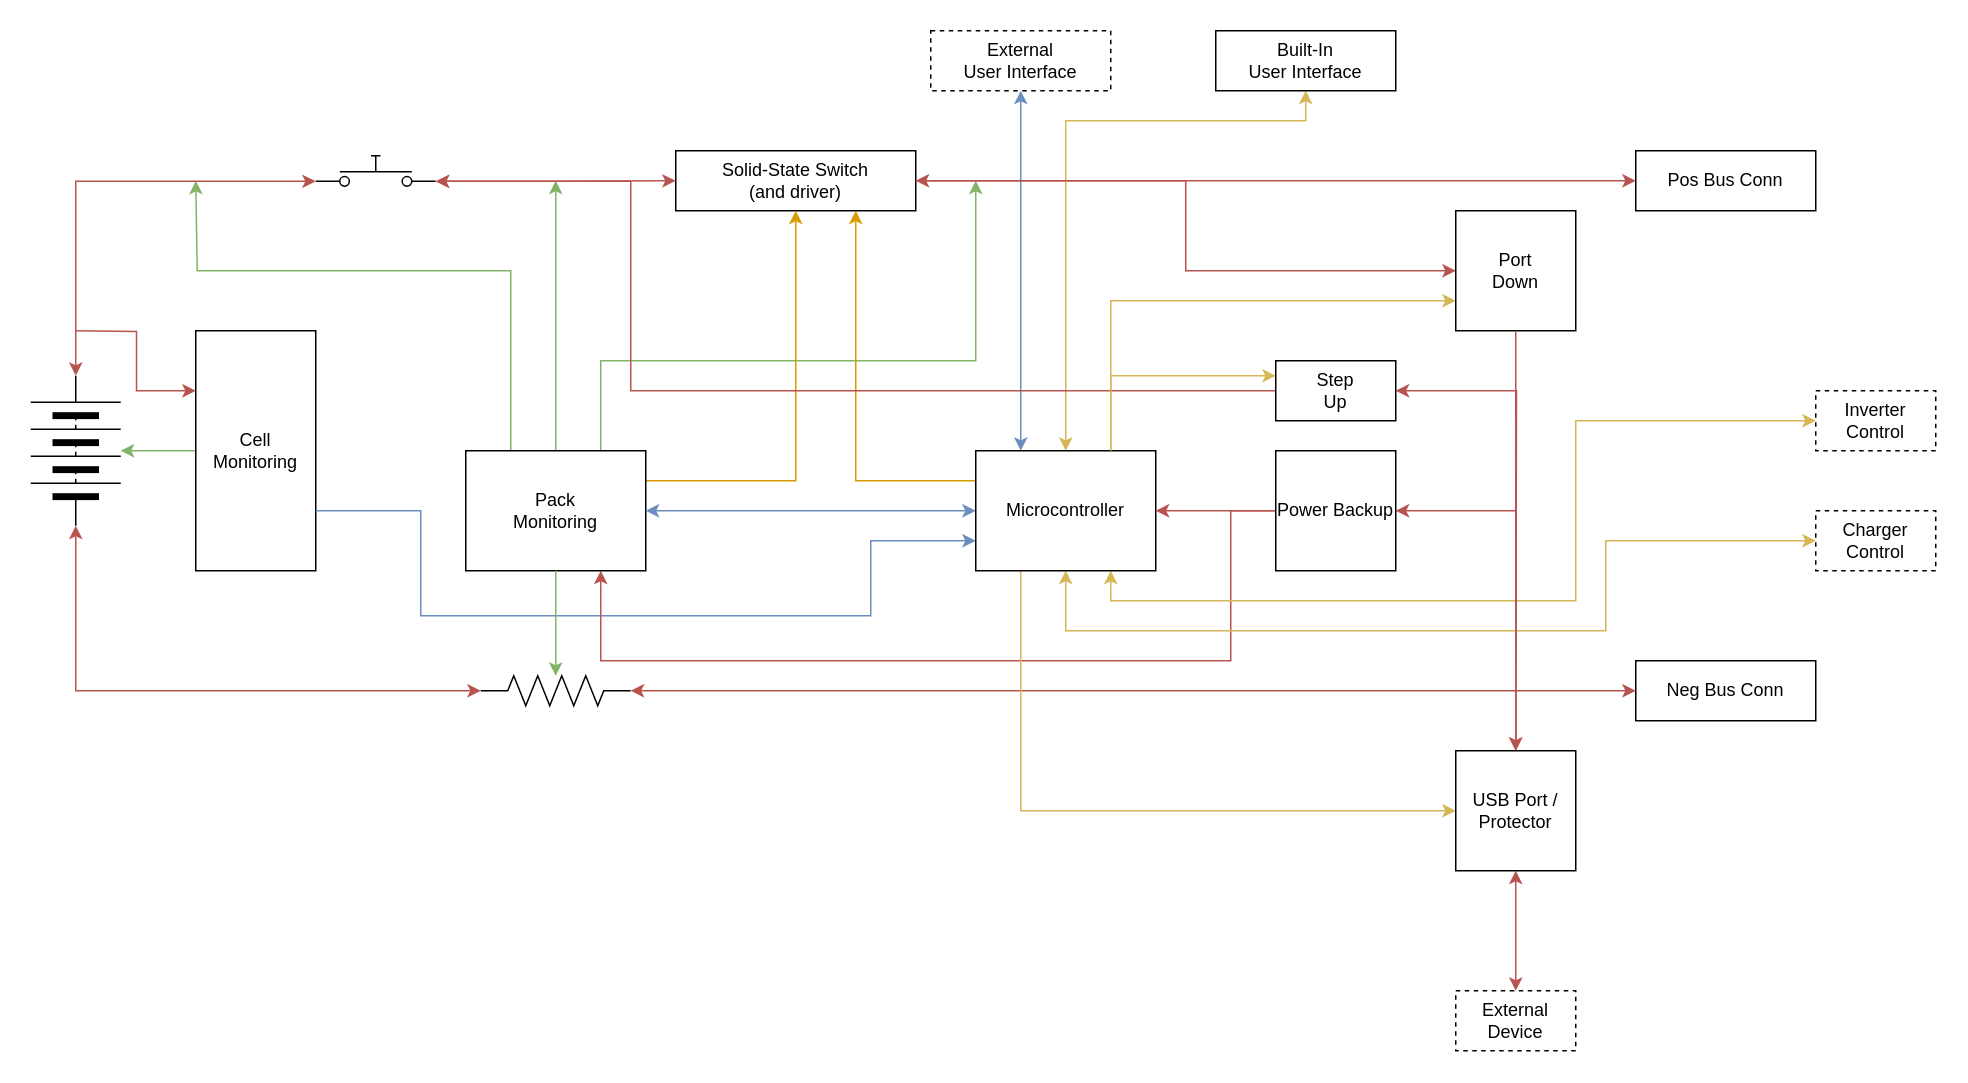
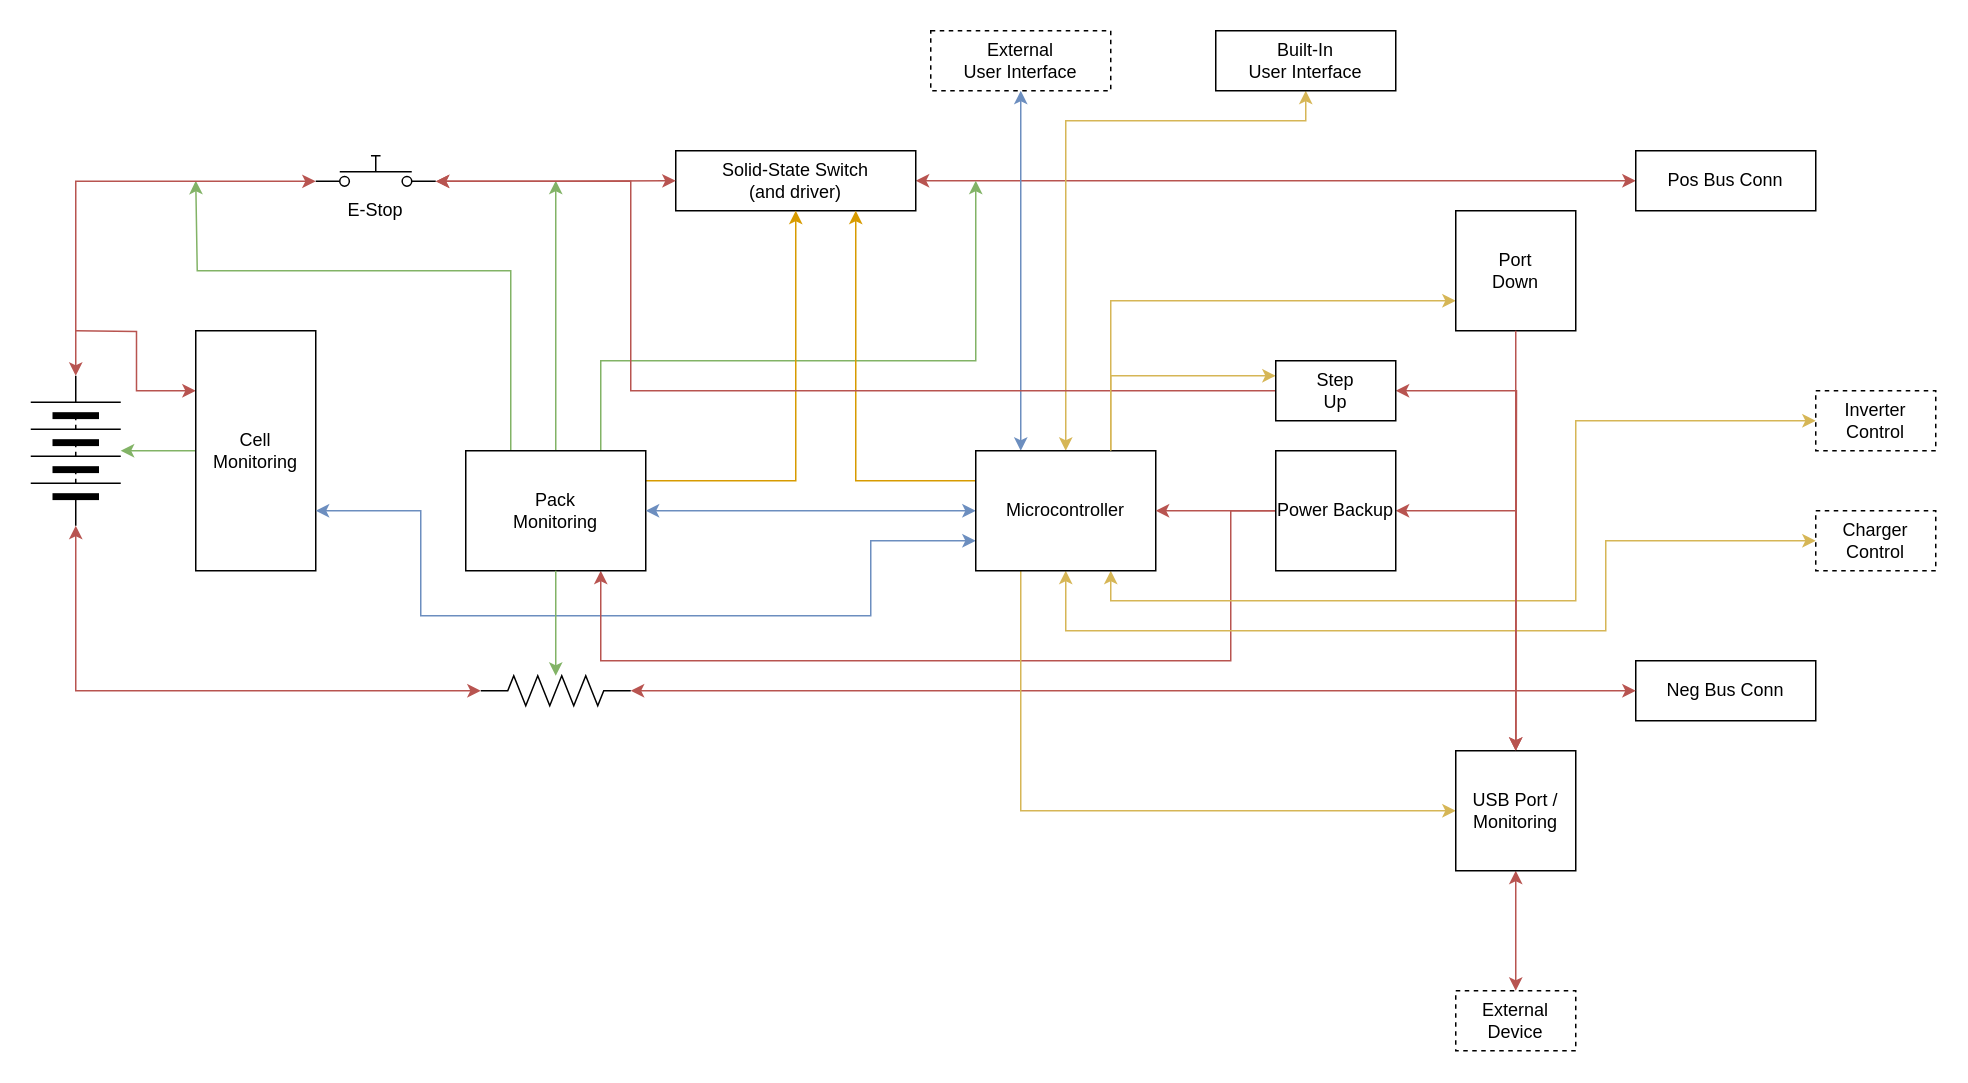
  <mxCell id="0" />
  <mxCell id="1" parent="0" />
  <mxCell id="2" value="" style="edgeStyle=orthogonalEdgeStyle;rounded=0;orthogonalLoop=1;jettySize=auto;html=1;fillColor=#d5e8d4;strokeColor=#82b366;" parent="1" source="4" target="15" edge="1"><mxGeometry relative="1" as="geometry" /></mxCell>
  <mxCell id="3" style="edgeStyle=orthogonalEdgeStyle;rounded=0;orthogonalLoop=1;jettySize=auto;html=1;exitX=0;exitY=0.25;exitDx=0;exitDy=0;startArrow=classic;startFill=1;endArrow=none;endFill=0;fillColor=#f8cecc;strokeColor=#b85450;" parent="1" source="4" edge="1"><mxGeometry relative="1" as="geometry"><mxPoint x="50" y="220" as="targetPoint" /></mxGeometry></mxCell>
  <mxCell id="4" value="Cell&lt;div&gt;Monitoring&lt;/div&gt;" style="rounded=0;whiteSpace=wrap;html=1;" parent="1" vertex="1"><mxGeometry x="130" y="220" width="80" height="160" as="geometry" /></mxCell>
  <mxCell id="5" style="edgeStyle=orthogonalEdgeStyle;rounded=0;orthogonalLoop=1;jettySize=auto;html=1;entryX=0;entryY=0.5;entryDx=0;entryDy=0;fillColor=#f8cecc;strokeColor=#b85450;startArrow=classic;startFill=1;" parent="1" source="6" target="16" edge="1"><mxGeometry relative="1" as="geometry" /></mxCell>
  <mxCell id="6" value="Solid-State Switch&lt;div&gt;(and driver)&lt;/div&gt;" style="rounded=0;whiteSpace=wrap;html=1;" parent="1" vertex="1"><mxGeometry x="450" y="100" width="160" height="40" as="geometry" /></mxCell>
- <mxCell id="7" style="edgeStyle=orthogonalEdgeStyle;rounded=0;orthogonalLoop=1;jettySize=auto;html=1;exitX=0;exitY=0.75;exitDx=0;exitDy=0;entryX=1;entryY=0.75;entryDx=0;entryDy=0;startArrow=classic;startFill=1;fillColor=#dae8fc;strokeColor=#6c8ebf;endArrow=none;" parent="1" source="33" target="4" edge="1"><mxGeometry relative="1" as="geometry"><Array as="points"><mxPoint x="580" y="360" /><mxPoint x="580" y="410" /><mxPoint x="280" y="410" /><mxPoint x="280" y="340" /></Array></mxGeometry></mxCell>
+ <mxCell id="7" style="edgeStyle=orthogonalEdgeStyle;rounded=0;orthogonalLoop=1;jettySize=auto;html=1;exitX=0;exitY=0.75;exitDx=0;exitDy=0;entryX=1;entryY=0.75;entryDx=0;entryDy=0;startArrow=classic;startFill=1;fillColor=#dae8fc;strokeColor=#6c8ebf;" parent="1" source="33" target="4" edge="1"><mxGeometry relative="1" as="geometry"><Array as="points"><mxPoint x="580" y="360" /><mxPoint x="580" y="410" /><mxPoint x="280" y="410" /><mxPoint x="280" y="340" /></Array></mxGeometry></mxCell>
  <mxCell id="8" style="edgeStyle=orthogonalEdgeStyle;rounded=0;orthogonalLoop=1;jettySize=auto;html=1;exitX=0.25;exitY=0;exitDx=0;exitDy=0;fillColor=#d5e8d4;strokeColor=#82b366;" parent="1" source="13" edge="1"><mxGeometry relative="1" as="geometry"><mxPoint x="130" y="120" as="targetPoint" /><Array as="points"><mxPoint x="340" y="180" /><mxPoint x="131" y="180" /><mxPoint x="131" y="120" /></Array></mxGeometry></mxCell>
  <mxCell id="9" style="edgeStyle=orthogonalEdgeStyle;rounded=0;orthogonalLoop=1;jettySize=auto;html=1;fillColor=#d5e8d4;strokeColor=#82b366;" parent="1" source="13" edge="1"><mxGeometry relative="1" as="geometry"><mxPoint x="370" y="120" as="targetPoint" /></mxGeometry></mxCell>
  <mxCell id="10" style="edgeStyle=orthogonalEdgeStyle;rounded=0;orthogonalLoop=1;jettySize=auto;html=1;exitX=0.75;exitY=0;exitDx=0;exitDy=0;fillColor=#d5e8d4;strokeColor=#82b366;" parent="1" source="13" edge="1"><mxGeometry relative="1" as="geometry"><mxPoint x="650" y="120" as="targetPoint" /><Array as="points"><mxPoint x="400" y="240" /><mxPoint x="650" y="240" /></Array></mxGeometry></mxCell>
  <mxCell id="11" style="edgeStyle=orthogonalEdgeStyle;rounded=0;orthogonalLoop=1;jettySize=auto;html=1;exitX=1;exitY=0.25;exitDx=0;exitDy=0;entryX=0.5;entryY=1;entryDx=0;entryDy=0;fillColor=#ffe6cc;strokeColor=#d79b00;" parent="1" source="13" target="6" edge="1"><mxGeometry relative="1" as="geometry" /></mxCell>
  <mxCell id="12" style="edgeStyle=orthogonalEdgeStyle;rounded=0;orthogonalLoop=1;jettySize=auto;html=1;exitX=0.75;exitY=1;exitDx=0;exitDy=0;entryX=0;entryY=0.5;entryDx=0;entryDy=0;startArrow=classic;startFill=1;endArrow=none;endFill=0;fillColor=#f8cecc;strokeColor=#b85450;" parent="1" source="13" target="45" edge="1"><mxGeometry relative="1" as="geometry"><Array as="points"><mxPoint x="400" y="440" /><mxPoint x="820" y="440" /><mxPoint x="820" y="340" /></Array></mxGeometry></mxCell>
  <mxCell id="13" value="Pack&lt;div&gt;Monitoring&lt;/div&gt;" style="rounded=0;whiteSpace=wrap;html=1;" parent="1" vertex="1"><mxGeometry x="310" y="300" width="120" height="80" as="geometry" /></mxCell>
  <mxCell id="14" style="edgeStyle=orthogonalEdgeStyle;rounded=0;orthogonalLoop=1;jettySize=auto;html=1;entryX=0;entryY=0.8;entryDx=0;entryDy=0;exitX=1;exitY=0.5;exitDx=0;exitDy=0;fillColor=#f8cecc;strokeColor=#b85450;startArrow=classic;startFill=1;" parent="1" source="15" target="23" edge="1"><mxGeometry relative="1" as="geometry" /></mxCell>
  <mxCell id="15" value="" style="pointerEvents=1;verticalLabelPosition=bottom;shadow=0;dashed=0;align=center;html=1;verticalAlign=top;shape=mxgraph.electrical.miscellaneous.batteryStack;direction=north;" parent="1" vertex="1"><mxGeometry x="20" y="250" width="60" height="100" as="geometry" /></mxCell>
  <mxCell id="16" value="Pos Bus Conn" style="rounded=0;whiteSpace=wrap;html=1;" parent="1" vertex="1"><mxGeometry x="1090" y="100" width="120" height="40" as="geometry" /></mxCell>
  <mxCell id="17" value="Neg Bus Conn" style="rounded=0;whiteSpace=wrap;html=1;" parent="1" vertex="1"><mxGeometry x="1090" y="440" width="120" height="40" as="geometry" /></mxCell>
  <mxCell id="18" style="edgeStyle=orthogonalEdgeStyle;rounded=0;orthogonalLoop=1;jettySize=auto;html=1;exitX=1;exitY=0.5;exitDx=0;exitDy=0;exitPerimeter=0;entryX=0;entryY=0.5;entryDx=0;entryDy=0;startArrow=classic;startFill=1;fillColor=#f8cecc;strokeColor=#b85450;" parent="1" source="20" target="17" edge="1"><mxGeometry relative="1" as="geometry" /></mxCell>
  <mxCell id="19" style="edgeStyle=orthogonalEdgeStyle;rounded=0;orthogonalLoop=1;jettySize=auto;html=1;entryX=0.5;entryY=1;entryDx=0;entryDy=0;startArrow=classic;startFill=1;fillColor=#d5e8d4;strokeColor=#82b366;endArrow=none;endFill=0;" parent="1" source="20" target="13" edge="1"><mxGeometry relative="1" as="geometry" /></mxCell>
  <mxCell id="20" value="" style="pointerEvents=1;verticalLabelPosition=bottom;shadow=0;dashed=0;align=center;html=1;verticalAlign=top;shape=mxgraph.electrical.resistors.resistor_2;" parent="1" vertex="1"><mxGeometry x="320" y="450" width="100" height="20" as="geometry" /></mxCell>
  <mxCell id="21" style="edgeStyle=orthogonalEdgeStyle;rounded=0;orthogonalLoop=1;jettySize=auto;html=1;exitX=0;exitY=0.5;exitDx=0;exitDy=0;entryX=0;entryY=0.5;entryDx=0;entryDy=0;entryPerimeter=0;fillColor=#f8cecc;strokeColor=#b85450;startArrow=classic;startFill=1;" parent="1" source="15" target="20" edge="1"><mxGeometry relative="1" as="geometry" /></mxCell>
  <mxCell id="22" style="edgeStyle=orthogonalEdgeStyle;rounded=0;orthogonalLoop=1;jettySize=auto;html=1;entryX=0;entryY=0.5;entryDx=0;entryDy=0;exitX=1;exitY=0.8;exitDx=0;exitDy=0;fillColor=#f8cecc;strokeColor=#b85450;startArrow=classic;startFill=1;" parent="1" source="23" target="6" edge="1"><mxGeometry relative="1" as="geometry" /></mxCell>
  <mxCell id="23" value="" style="html=1;shape=mxgraph.electrical.electro-mechanical.pushbutton;aspect=fixed;elSwitchState=off;" parent="1" vertex="1"><mxGeometry x="210" y="103.34" width="80" height="21.33" as="geometry" /></mxCell>
+ <mxCell id="24" value="E-Stop" style="text;html=1;align=center;verticalAlign=middle;whiteSpace=wrap;rounded=0;" parent="1" vertex="1"><mxGeometry x="220" y="124.67" width="60" height="30" as="geometry" /></mxCell>
  <mxCell id="25" style="edgeStyle=orthogonalEdgeStyle;rounded=0;orthogonalLoop=1;jettySize=auto;html=1;fillColor=#dae8fc;strokeColor=#6c8ebf;startArrow=classic;startFill=1;" parent="1" source="33" target="13" edge="1"><mxGeometry relative="1" as="geometry" /></mxCell>
  <mxCell id="26" style="edgeStyle=orthogonalEdgeStyle;rounded=0;orthogonalLoop=1;jettySize=auto;html=1;exitX=0;exitY=0.25;exitDx=0;exitDy=0;entryX=0.75;entryY=1;entryDx=0;entryDy=0;fillColor=#ffe6cc;strokeColor=#d79b00;" parent="1" source="33" target="6" edge="1"><mxGeometry relative="1" as="geometry" /></mxCell>
  <mxCell id="27" style="edgeStyle=orthogonalEdgeStyle;rounded=0;orthogonalLoop=1;jettySize=auto;html=1;exitX=0.25;exitY=1;exitDx=0;exitDy=0;entryX=0;entryY=0.5;entryDx=0;entryDy=0;fillColor=#fff2cc;strokeColor=#d6b656;" parent="1" source="33" target="42" edge="1"><mxGeometry relative="1" as="geometry" /></mxCell>
  <mxCell id="28" style="edgeStyle=orthogonalEdgeStyle;rounded=0;orthogonalLoop=1;jettySize=auto;html=1;exitX=0.75;exitY=1;exitDx=0;exitDy=0;entryX=0;entryY=0.5;entryDx=0;entryDy=0;startArrow=classic;startFill=1;fillColor=#fff2cc;strokeColor=#d6b656;" parent="1" source="33" target="47" edge="1"><mxGeometry relative="1" as="geometry"><Array as="points"><mxPoint x="740" y="400" /><mxPoint x="1050" y="400" /><mxPoint x="1050" y="280" /></Array></mxGeometry></mxCell>
  <mxCell id="29" style="edgeStyle=orthogonalEdgeStyle;rounded=0;orthogonalLoop=1;jettySize=auto;html=1;exitX=0.5;exitY=1;exitDx=0;exitDy=0;entryX=0;entryY=0.5;entryDx=0;entryDy=0;startArrow=classic;startFill=1;fillColor=#fff2cc;strokeColor=#d6b656;" parent="1" source="33" target="48" edge="1"><mxGeometry relative="1" as="geometry"><Array as="points"><mxPoint x="710" y="420" /><mxPoint x="1070" y="420" /><mxPoint x="1070" y="360" /></Array></mxGeometry></mxCell>
  <mxCell id="30" style="edgeStyle=orthogonalEdgeStyle;rounded=0;orthogonalLoop=1;jettySize=auto;html=1;entryX=0.5;entryY=1;entryDx=0;entryDy=0;fillColor=#dae8fc;strokeColor=#6c8ebf;startArrow=classic;startFill=1;exitX=0.25;exitY=0;exitDx=0;exitDy=0;" parent="1" source="33" target="46" edge="1"><mxGeometry relative="1" as="geometry" /></mxCell>
  <mxCell id="31" style="edgeStyle=orthogonalEdgeStyle;rounded=0;orthogonalLoop=1;jettySize=auto;html=1;entryX=0.5;entryY=1;entryDx=0;entryDy=0;fillColor=#fff2cc;strokeColor=#d6b656;startArrow=classic;startFill=1;exitX=0.5;exitY=0;exitDx=0;exitDy=0;" parent="1" source="33" target="50" edge="1"><mxGeometry relative="1" as="geometry"><mxPoint x="740" y="220" as="sourcePoint" /><Array as="points"><mxPoint x="710" y="80" /><mxPoint x="870" y="80" /></Array></mxGeometry></mxCell>
  <mxCell id="32" style="edgeStyle=orthogonalEdgeStyle;rounded=0;orthogonalLoop=1;jettySize=auto;html=1;exitX=0.75;exitY=0;exitDx=0;exitDy=0;entryX=0;entryY=0.75;entryDx=0;entryDy=0;fillColor=#fff2cc;strokeColor=#d6b656;" parent="1" source="33" target="35" edge="1"><mxGeometry relative="1" as="geometry" /></mxCell>
  <mxCell id="33" value="Microcontroller" style="rounded=0;whiteSpace=wrap;html=1;" parent="1" vertex="1"><mxGeometry x="650" y="300" width="120" height="80" as="geometry" /></mxCell>
- <mxCell id="34" style="edgeStyle=orthogonalEdgeStyle;rounded=0;orthogonalLoop=1;jettySize=auto;html=1;entryX=1;entryY=0.5;entryDx=0;entryDy=0;startArrow=classic;startFill=1;endArrow=none;endFill=0;fillColor=#f8cecc;strokeColor=#b85450;" parent="1" source="35" target="6" edge="1"><mxGeometry relative="1" as="geometry" /></mxCell>
  <mxCell id="35" value="Port&lt;div&gt;Down&lt;/div&gt;" style="rounded=0;whiteSpace=wrap;html=1;" parent="1" vertex="1"><mxGeometry x="970" y="140" width="80" height="80" as="geometry" /></mxCell>
  <mxCell id="36" style="edgeStyle=orthogonalEdgeStyle;rounded=0;orthogonalLoop=1;jettySize=auto;html=1;startArrow=classic;startFill=1;endArrow=none;endFill=0;fillColor=#f8cecc;strokeColor=#b85450;" parent="1" source="39" edge="1"><mxGeometry relative="1" as="geometry"><mxPoint x="1010" y="500" as="targetPoint" /></mxGeometry></mxCell>
  <mxCell id="37" style="edgeStyle=orthogonalEdgeStyle;rounded=0;orthogonalLoop=1;jettySize=auto;html=1;entryX=1;entryY=0.8;entryDx=0;entryDy=0;fillColor=#f8cecc;strokeColor=#b85450;" parent="1" source="39" target="23" edge="1"><mxGeometry relative="1" as="geometry"><Array as="points"><mxPoint x="420" y="260" /><mxPoint x="420" y="120" /></Array></mxGeometry></mxCell>
  <mxCell id="38" style="edgeStyle=orthogonalEdgeStyle;rounded=0;orthogonalLoop=1;jettySize=auto;html=1;exitX=0;exitY=0.25;exitDx=0;exitDy=0;entryX=0.75;entryY=0;entryDx=0;entryDy=0;startArrow=classic;startFill=1;endArrow=none;endFill=0;fillColor=#fff2cc;strokeColor=#d6b656;" parent="1" source="39" target="33" edge="1"><mxGeometry relative="1" as="geometry" /></mxCell>
  <mxCell id="39" value="Step&lt;div&gt;Up&lt;/div&gt;" style="rounded=0;whiteSpace=wrap;html=1;" parent="1" vertex="1"><mxGeometry x="850" y="240" width="80" height="40" as="geometry" /></mxCell>
  <mxCell id="40" style="edgeStyle=orthogonalEdgeStyle;rounded=0;orthogonalLoop=1;jettySize=auto;html=1;entryX=0.5;entryY=1;entryDx=0;entryDy=0;fillColor=#f8cecc;strokeColor=#b85450;startArrow=classic;startFill=1;endArrow=none;endFill=0;" parent="1" source="42" target="35" edge="1"><mxGeometry relative="1" as="geometry" /></mxCell>
  <mxCell id="41" style="edgeStyle=orthogonalEdgeStyle;rounded=0;orthogonalLoop=1;jettySize=auto;html=1;exitX=0.5;exitY=1;exitDx=0;exitDy=0;fillColor=#f8cecc;strokeColor=#b85450;startArrow=classic;startFill=1;entryX=0.5;entryY=0;entryDx=0;entryDy=0;" parent="1" source="42" target="49" edge="1"><mxGeometry relative="1" as="geometry"><mxPoint x="1010.333" y="660" as="targetPoint" /></mxGeometry></mxCell>
- <mxCell id="42" value="USB Port /&lt;div&gt;Protector&lt;/div&gt;" style="rounded=0;whiteSpace=wrap;html=1;" parent="1" vertex="1"><mxGeometry x="970" y="500" width="80" height="80" as="geometry" /></mxCell>
+ <mxCell id="42" value="USB Port /&lt;div&gt;Monitoring&lt;/div&gt;" style="rounded=0;whiteSpace=wrap;html=1;" parent="1" vertex="1"><mxGeometry x="970" y="500" width="80" height="80" as="geometry" /></mxCell>
  <mxCell id="43" style="edgeStyle=orthogonalEdgeStyle;rounded=0;orthogonalLoop=1;jettySize=auto;html=1;entryX=1;entryY=0.5;entryDx=0;entryDy=0;fillColor=#f8cecc;strokeColor=#b85450;" parent="1" source="45" target="33" edge="1"><mxGeometry relative="1" as="geometry" /></mxCell>
  <mxCell id="44" style="edgeStyle=orthogonalEdgeStyle;rounded=0;orthogonalLoop=1;jettySize=auto;html=1;entryX=0.5;entryY=0;entryDx=0;entryDy=0;fillColor=#f8cecc;strokeColor=#b85450;startArrow=classic;startFill=1;" parent="1" source="45" target="42" edge="1"><mxGeometry relative="1" as="geometry" /></mxCell>
  <mxCell id="45" value="Power Backup" style="rounded=0;whiteSpace=wrap;html=1;" parent="1" vertex="1"><mxGeometry x="850" y="300" width="80" height="80" as="geometry" /></mxCell>
  <mxCell id="46" value="External&lt;br&gt;User Interface" style="rounded=0;whiteSpace=wrap;html=1;dashed=1;" parent="1" vertex="1"><mxGeometry x="620" y="20" width="120" height="40" as="geometry" /></mxCell>
  <mxCell id="47" value="Inverter&lt;div&gt;Control&lt;/div&gt;" style="rounded=0;whiteSpace=wrap;html=1;dashed=1;" parent="1" vertex="1"><mxGeometry x="1210" y="260" width="80" height="40" as="geometry" /></mxCell>
  <mxCell id="48" value="Charger&lt;div&gt;Control&lt;/div&gt;" style="rounded=0;whiteSpace=wrap;html=1;dashed=1;" parent="1" vertex="1"><mxGeometry x="1210" y="340" width="80" height="40" as="geometry" /></mxCell>
  <mxCell id="49" value="External&lt;div&gt;Device&lt;/div&gt;" style="rounded=0;whiteSpace=wrap;html=1;dashed=1;" parent="1" vertex="1"><mxGeometry x="970" y="660" width="80" height="40" as="geometry" /></mxCell>
  <mxCell id="50" value="Built-In&lt;div&gt;User Interface&lt;/div&gt;" style="rounded=0;whiteSpace=wrap;html=1;" parent="1" vertex="1"><mxGeometry x="810" y="20" width="120" height="40" as="geometry" /></mxCell>
